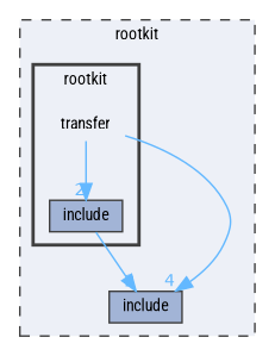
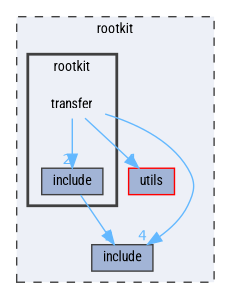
  digraph {
    compound=true
    fontname="Roboto Condensed"
    node [fontname="Roboto Condensed" fontsize=10 shape=box color=grey25 fillcolor="#a2b4d6" style=filled]
    edge [color=steelblue1 fontcolor=steelblue1 fontname="Roboto Condensed" fontsize=10 headlabel=2 labeldistance=1.5 labelfontname=Helvetica labelfontsize=10]
    n1 [height=0.2 label=transfer shape=plaintext width=0.4 color="" fillcolor="" style=""]
    n2 [height=0.2 label=include width=0.4]
+   n3 [color=red height=0.2 label=utils width=0.4]
    n4 [height=0.2 label=include width=0.4]
    subgraph cluster_1 {
      bgcolor="#edf0f7"
      fontsize=10
      label=rootkit
      pencolor=grey25
      style="filled,dashed"
+     n3
      n4
      subgraph cluster_2 {
        bgcolor="#edf0f7"
        fontsize=10
        label=rootkit
        pencolor=grey25
        style="filled,bold"
        n1
        n2
      }
    }
    n1 -> n2
+   n1 -> n3 [headlabel=1]
    n1 -> n4 [headlabel=4]
    n2 -> n4
  }
